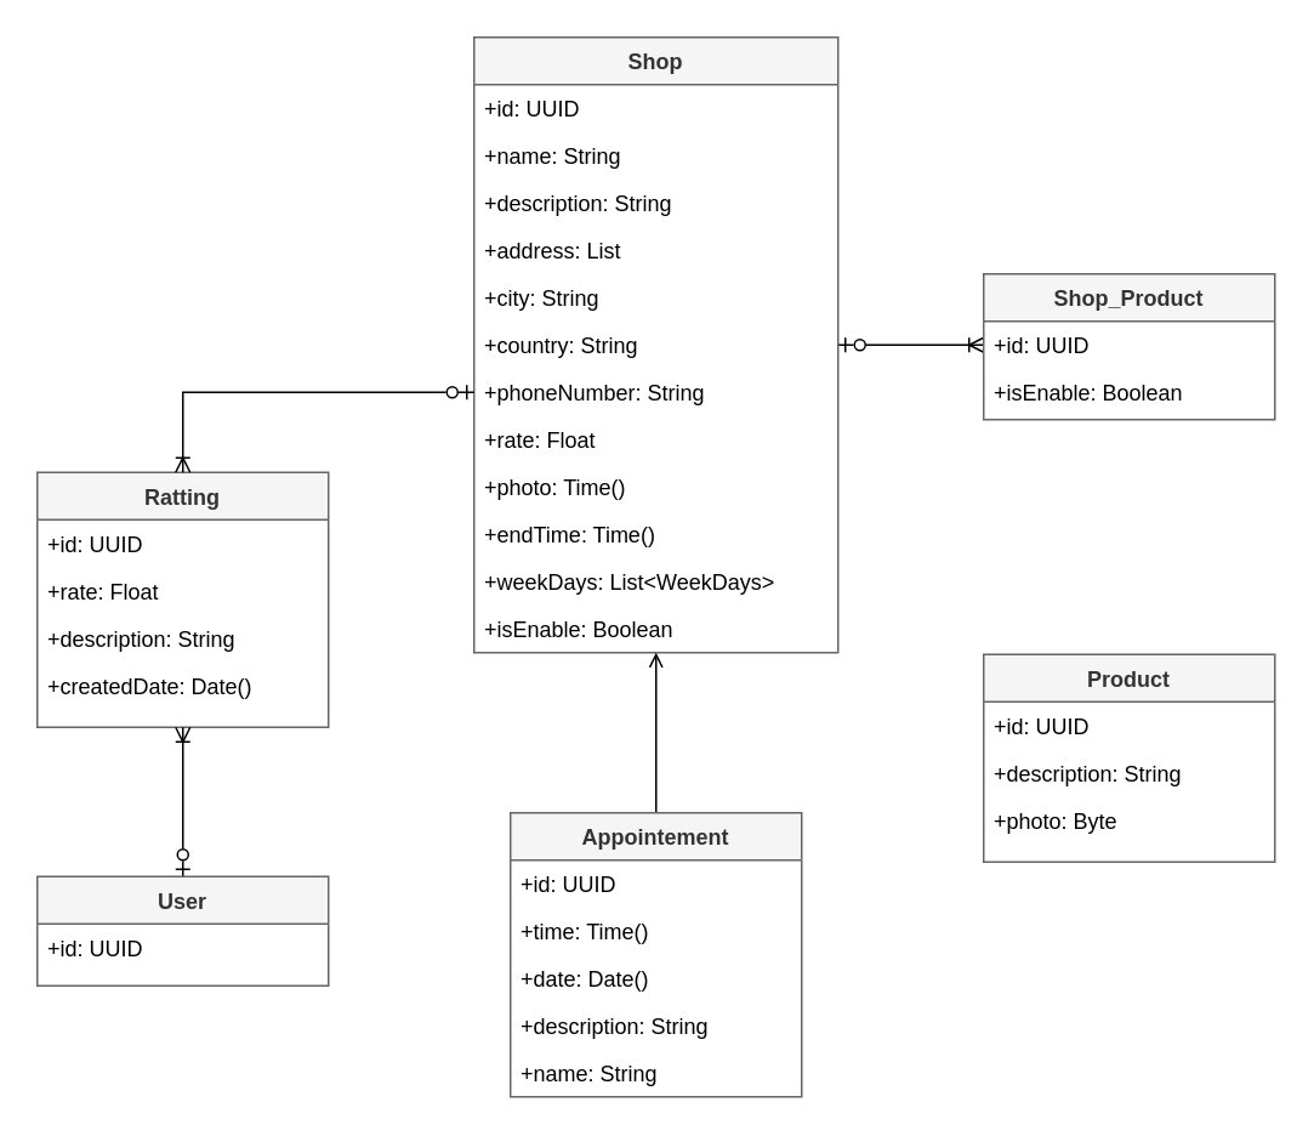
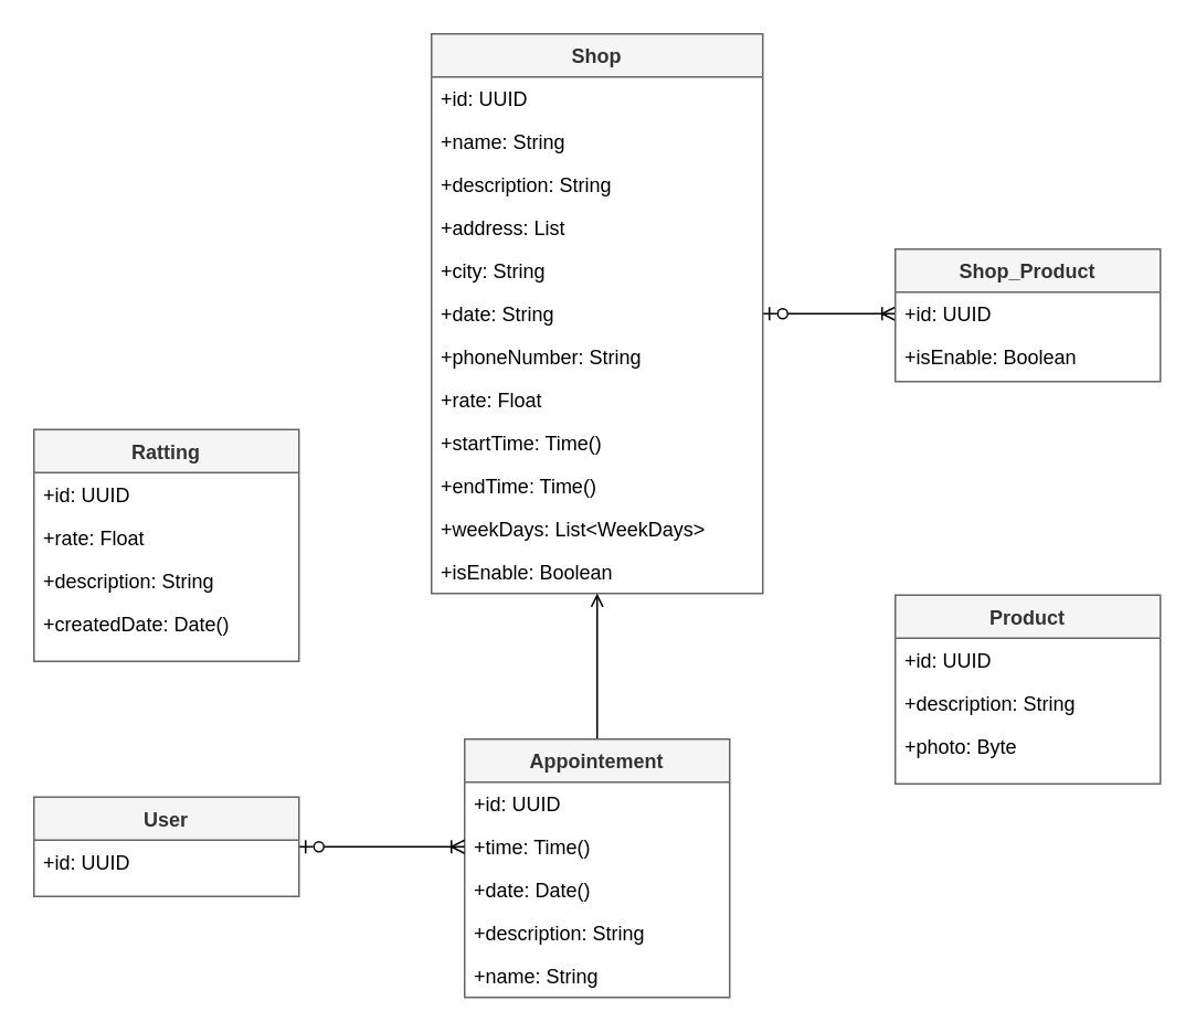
  <mxCell id="0" />
  <mxCell id="1" parent="0" />
  <mxCell id="2" value="Product" style="swimlane;fontStyle=1;align=center;verticalAlign=top;childLayout=stackLayout;horizontal=1;startSize=26;horizontalStack=0;resizeParent=1;resizeLast=0;collapsible=1;marginBottom=0;rounded=0;shadow=0;strokeWidth=1;fillColor=#f5f5f5;fontColor=#333333;strokeColor=#666666;" vertex="1" parent="1"><mxGeometry x="540" y="359" width="160" height="114" as="geometry"><mxRectangle x="550" y="140" width="160" height="26" as="alternateBounds" /></mxGeometry></mxCell>
  <mxCell id="3" value="+id: UUID" style="text;align=left;verticalAlign=top;spacingLeft=4;spacingRight=4;overflow=hidden;rotatable=0;points=[[0,0.5],[1,0.5]];portConstraint=eastwest;" vertex="1" parent="2"><mxGeometry y="26" width="160" height="26" as="geometry" /></mxCell>
  <mxCell id="4" value="+description: String" style="text;align=left;verticalAlign=top;spacingLeft=4;spacingRight=4;overflow=hidden;rotatable=0;points=[[0,0.5],[1,0.5]];portConstraint=eastwest;" vertex="1" parent="2"><mxGeometry y="52" width="160" height="26" as="geometry" /></mxCell>
  <mxCell id="5" value="+photo: Byte" style="text;align=left;verticalAlign=top;spacingLeft=4;spacingRight=4;overflow=hidden;rotatable=0;points=[[0,0.5],[1,0.5]];portConstraint=eastwest;" vertex="1" parent="2"><mxGeometry y="78" width="160" height="26" as="geometry" /></mxCell>
  <mxCell id="6" style="edgeStyle=orthogonalEdgeStyle;rounded=0;orthogonalLoop=1;jettySize=auto;html=1;entryX=0;entryY=0.5;entryDx=0;entryDy=0;endArrow=ERoneToMany;endFill=0;startArrow=ERzeroToOne;startFill=0;" edge="1" parent="1" source="7" target="33"><mxGeometry relative="1" as="geometry" /></mxCell>
  <mxCell id="7" value="Shop" style="swimlane;fontStyle=1;align=center;verticalAlign=top;childLayout=stackLayout;horizontal=1;startSize=26;horizontalStack=0;resizeParent=1;resizeLast=0;collapsible=1;marginBottom=0;rounded=0;shadow=0;strokeWidth=1;fillColor=#f5f5f5;fontColor=#333333;strokeColor=#666666;" vertex="1" parent="1"><mxGeometry x="260" y="20" width="200" height="338" as="geometry"><mxRectangle x="550" y="140" width="160" height="26" as="alternateBounds" /></mxGeometry></mxCell>
  <mxCell id="8" value="+id: UUID" style="text;align=left;verticalAlign=top;spacingLeft=4;spacingRight=4;overflow=hidden;rotatable=0;points=[[0,0.5],[1,0.5]];portConstraint=eastwest;" vertex="1" parent="7"><mxGeometry y="26" width="200" height="26" as="geometry" /></mxCell>
  <mxCell id="9" value="+name: String" style="text;align=left;verticalAlign=top;spacingLeft=4;spacingRight=4;overflow=hidden;rotatable=0;points=[[0,0.5],[1,0.5]];portConstraint=eastwest;" vertex="1" parent="7"><mxGeometry y="52" width="200" height="26" as="geometry" /></mxCell>
  <mxCell id="10" value="+description: String" style="text;align=left;verticalAlign=top;spacingLeft=4;spacingRight=4;overflow=hidden;rotatable=0;points=[[0,0.5],[1,0.5]];portConstraint=eastwest;" vertex="1" parent="7"><mxGeometry y="78" width="200" height="26" as="geometry" /></mxCell>
  <mxCell id="11" value="+address: List" style="text;align=left;verticalAlign=top;spacingLeft=4;spacingRight=4;overflow=hidden;rotatable=0;points=[[0,0.5],[1,0.5]];portConstraint=eastwest;" vertex="1" parent="7"><mxGeometry y="104" width="200" height="26" as="geometry" /></mxCell>
  <mxCell id="12" value="+city: String" style="text;align=left;verticalAlign=top;spacingLeft=4;spacingRight=4;overflow=hidden;rotatable=0;points=[[0,0.5],[1,0.5]];portConstraint=eastwest;" vertex="1" parent="7"><mxGeometry y="130" width="200" height="26" as="geometry" /></mxCell>
- <mxCell id="13" value="+country: String" style="text;align=left;verticalAlign=top;spacingLeft=4;spacingRight=4;overflow=hidden;rotatable=0;points=[[0,0.5],[1,0.5]];portConstraint=eastwest;" vertex="1" parent="7"><mxGeometry y="156" width="200" height="26" as="geometry" /></mxCell>
+ <mxCell id="13" value="+date: String" style="text;align=left;verticalAlign=top;spacingLeft=4;spacingRight=4;overflow=hidden;rotatable=0;points=[[0,0.5],[1,0.5]];portConstraint=eastwest;" vertex="1" parent="7"><mxGeometry y="156" width="200" height="26" as="geometry" /></mxCell>
  <mxCell id="14" value="+phoneNumber: String" style="text;align=left;verticalAlign=top;spacingLeft=4;spacingRight=4;overflow=hidden;rotatable=0;points=[[0,0.5],[1,0.5]];portConstraint=eastwest;" vertex="1" parent="7"><mxGeometry y="182" width="200" height="26" as="geometry" /></mxCell>
  <mxCell id="15" value="+rate: Float" style="text;align=left;verticalAlign=top;spacingLeft=4;spacingRight=4;overflow=hidden;rotatable=0;points=[[0,0.5],[1,0.5]];portConstraint=eastwest;" vertex="1" parent="7"><mxGeometry y="208" width="200" height="26" as="geometry" /></mxCell>
- <mxCell id="16" value="+photo: Time()" style="text;align=left;verticalAlign=top;spacingLeft=4;spacingRight=4;overflow=hidden;rotatable=0;points=[[0,0.5],[1,0.5]];portConstraint=eastwest;" vertex="1" parent="7"><mxGeometry y="234" width="200" height="26" as="geometry" /></mxCell>
+ <mxCell id="16" value="+startTime: Time()" style="text;align=left;verticalAlign=top;spacingLeft=4;spacingRight=4;overflow=hidden;rotatable=0;points=[[0,0.5],[1,0.5]];portConstraint=eastwest;" vertex="1" parent="7"><mxGeometry y="234" width="200" height="26" as="geometry" /></mxCell>
  <mxCell id="17" value="+endTime: Time()" style="text;align=left;verticalAlign=top;spacingLeft=4;spacingRight=4;overflow=hidden;rotatable=0;points=[[0,0.5],[1,0.5]];portConstraint=eastwest;" vertex="1" parent="7"><mxGeometry y="260" width="200" height="26" as="geometry" /></mxCell>
  <mxCell id="18" value="+weekDays: List&lt;WeekDays&gt;" style="text;align=left;verticalAlign=top;spacingLeft=4;spacingRight=4;overflow=hidden;rotatable=0;points=[[0,0.5],[1,0.5]];portConstraint=eastwest;" vertex="1" parent="7"><mxGeometry y="286" width="200" height="26" as="geometry" /></mxCell>
  <mxCell id="19" value="+isEnable: Boolean" style="text;align=left;verticalAlign=top;spacingLeft=4;spacingRight=4;overflow=hidden;rotatable=0;points=[[0,0.5],[1,0.5]];portConstraint=eastwest;" vertex="1" parent="7"><mxGeometry y="312" width="200" height="26" as="geometry" /></mxCell>
  <mxCell id="20" style="edgeStyle=orthogonalEdgeStyle;rounded=0;orthogonalLoop=1;jettySize=auto;html=1;entryX=0.5;entryY=1;entryDx=0;entryDy=0;endArrow=open;" edge="1" parent="1" source="21" target="7"><mxGeometry relative="1" as="geometry"><mxPoint x="330" y="459" as="targetPoint" /></mxGeometry></mxCell>
  <mxCell id="21" value="Appointement" style="swimlane;fontStyle=1;align=center;verticalAlign=top;childLayout=stackLayout;horizontal=1;startSize=26;horizontalStack=0;resizeParent=1;resizeLast=0;collapsible=1;marginBottom=0;rounded=0;shadow=0;strokeWidth=1;fillColor=#f5f5f5;fontColor=#333333;strokeColor=#666666;" vertex="1" parent="1"><mxGeometry x="280" y="446" width="160" height="156" as="geometry"><mxRectangle x="550" y="140" width="160" height="26" as="alternateBounds" /></mxGeometry></mxCell>
  <mxCell id="22" value="+id: UUID" style="text;align=left;verticalAlign=top;spacingLeft=4;spacingRight=4;overflow=hidden;rotatable=0;points=[[0,0.5],[1,0.5]];portConstraint=eastwest;" vertex="1" parent="21"><mxGeometry y="26" width="160" height="26" as="geometry" /></mxCell>
  <mxCell id="23" value="+time: Time()" style="text;align=left;verticalAlign=top;spacingLeft=4;spacingRight=4;overflow=hidden;rotatable=0;points=[[0,0.5],[1,0.5]];portConstraint=eastwest;" vertex="1" parent="21"><mxGeometry y="52" width="160" height="26" as="geometry" /></mxCell>
  <mxCell id="24" value="+date: Date()" style="text;align=left;verticalAlign=top;spacingLeft=4;spacingRight=4;overflow=hidden;rotatable=0;points=[[0,0.5],[1,0.5]];portConstraint=eastwest;" vertex="1" parent="21"><mxGeometry y="78" width="160" height="26" as="geometry" /></mxCell>
  <mxCell id="25" value="+description: String" style="text;align=left;verticalAlign=top;spacingLeft=4;spacingRight=4;overflow=hidden;rotatable=0;points=[[0,0.5],[1,0.5]];portConstraint=eastwest;" vertex="1" parent="21"><mxGeometry y="104" width="160" height="26" as="geometry" /></mxCell>
  <mxCell id="26" value="+name: String" style="text;align=left;verticalAlign=top;spacingLeft=4;spacingRight=4;overflow=hidden;rotatable=0;points=[[0,0.5],[1,0.5]];portConstraint=eastwest;" vertex="1" parent="21"><mxGeometry y="130" width="160" height="26" as="geometry" /></mxCell>
  <mxCell id="27" value="Ratting" style="swimlane;fontStyle=1;align=center;verticalAlign=top;childLayout=stackLayout;horizontal=1;startSize=26;horizontalStack=0;resizeParent=1;resizeLast=0;collapsible=1;marginBottom=0;rounded=0;shadow=0;strokeWidth=1;fillColor=#f5f5f5;fontColor=#333333;strokeColor=#666666;" vertex="1" parent="1"><mxGeometry x="20" y="259" width="160" height="140" as="geometry"><mxRectangle x="550" y="140" width="160" height="26" as="alternateBounds" /></mxGeometry></mxCell>
  <mxCell id="28" value="+id: UUID" style="text;align=left;verticalAlign=top;spacingLeft=4;spacingRight=4;overflow=hidden;rotatable=0;points=[[0,0.5],[1,0.5]];portConstraint=eastwest;" vertex="1" parent="27"><mxGeometry y="26" width="160" height="26" as="geometry" /></mxCell>
  <mxCell id="29" value="+rate: Float" style="text;align=left;verticalAlign=top;spacingLeft=4;spacingRight=4;overflow=hidden;rotatable=0;points=[[0,0.5],[1,0.5]];portConstraint=eastwest;" vertex="1" parent="27"><mxGeometry y="52" width="160" height="26" as="geometry" /></mxCell>
  <mxCell id="30" value="+description: String" style="text;align=left;verticalAlign=top;spacingLeft=4;spacingRight=4;overflow=hidden;rotatable=0;points=[[0,0.5],[1,0.5]];portConstraint=eastwest;" vertex="1" parent="27"><mxGeometry y="78" width="160" height="26" as="geometry" /></mxCell>
  <mxCell id="31" value="+createdDate: Date() " style="text;align=left;verticalAlign=top;spacingLeft=4;spacingRight=4;overflow=hidden;rotatable=0;points=[[0,0.5],[1,0.5]];portConstraint=eastwest;" vertex="1" parent="27"><mxGeometry y="104" width="160" height="26" as="geometry" /></mxCell>
  <mxCell id="32" value="Shop_Product" style="swimlane;fontStyle=1;align=center;verticalAlign=top;childLayout=stackLayout;horizontal=1;startSize=26;horizontalStack=0;resizeParent=1;resizeLast=0;collapsible=1;marginBottom=0;rounded=0;shadow=0;strokeWidth=1;fillColor=#f5f5f5;fontColor=#333333;strokeColor=#666666;" vertex="1" parent="1"><mxGeometry x="540" y="150" width="160" height="80" as="geometry"><mxRectangle x="550" y="140" width="160" height="26" as="alternateBounds" /></mxGeometry></mxCell>
  <mxCell id="33" value="+id: UUID" style="text;align=left;verticalAlign=top;spacingLeft=4;spacingRight=4;overflow=hidden;rotatable=0;points=[[0,0.5],[1,0.5]];portConstraint=eastwest;" vertex="1" parent="32"><mxGeometry y="26" width="160" height="26" as="geometry" /></mxCell>
  <mxCell id="34" value="+isEnable: Boolean" style="text;align=left;verticalAlign=top;spacingLeft=4;spacingRight=4;overflow=hidden;rotatable=0;points=[[0,0.5],[1,0.5]];portConstraint=eastwest;" vertex="1" parent="32"><mxGeometry y="52" width="160" height="26" as="geometry" /></mxCell>
- <mxCell id="35" style="edgeStyle=orthogonalEdgeStyle;rounded=0;orthogonalLoop=1;jettySize=auto;html=1;entryX=0.5;entryY=1;entryDx=0;entryDy=0;endArrow=ERoneToMany;endFill=0;startArrow=ERzeroToOne;startFill=0;" edge="1" parent="1" source="37" target="27"><mxGeometry relative="1" as="geometry" /></mxCell>
+ <mxCell id="36" style="edgeStyle=orthogonalEdgeStyle;rounded=0;orthogonalLoop=1;jettySize=auto;html=1;entryX=0;entryY=0.5;entryDx=0;entryDy=0;endArrow=ERoneToMany;endFill=0;startArrow=ERzeroToOne;startFill=0;" edge="1" parent="1" source="37" target="23"><mxGeometry relative="1" as="geometry" /></mxCell>
  <mxCell id="37" value="User" style="swimlane;fontStyle=1;align=center;verticalAlign=top;childLayout=stackLayout;horizontal=1;startSize=26;horizontalStack=0;resizeParent=1;resizeLast=0;collapsible=1;marginBottom=0;rounded=0;shadow=0;strokeWidth=1;fillColor=#f5f5f5;fontColor=#333333;strokeColor=#666666;" vertex="1" parent="1"><mxGeometry x="20" y="481" width="160" height="60" as="geometry"><mxRectangle x="550" y="140" width="160" height="26" as="alternateBounds" /></mxGeometry></mxCell>
  <mxCell id="38" value="+id: UUID" style="text;align=left;verticalAlign=top;spacingLeft=4;spacingRight=4;overflow=hidden;rotatable=0;points=[[0,0.5],[1,0.5]];portConstraint=eastwest;" vertex="1" parent="37"><mxGeometry y="26" width="160" height="26" as="geometry" /></mxCell>
- <mxCell id="39" style="edgeStyle=orthogonalEdgeStyle;rounded=0;orthogonalLoop=1;jettySize=auto;html=1;entryX=0;entryY=0.5;entryDx=0;entryDy=0;endArrow=ERzeroToOne;endFill=0;startArrow=ERoneToMany;startFill=0;exitX=0.5;exitY=0;exitDx=0;exitDy=0;" edge="1" parent="1" source="27" target="14"><mxGeometry relative="1" as="geometry" /></mxCell>
